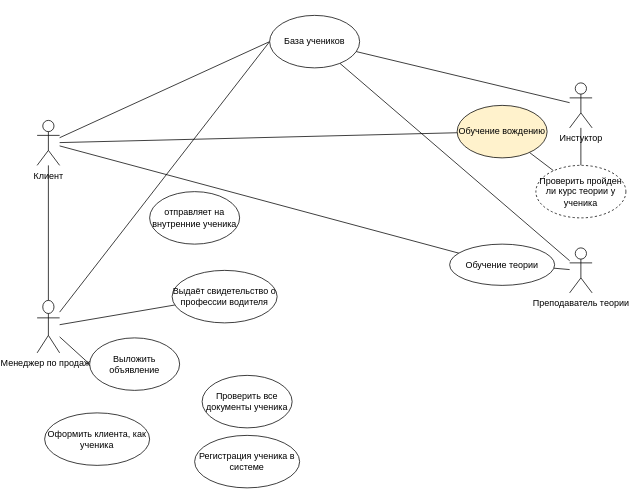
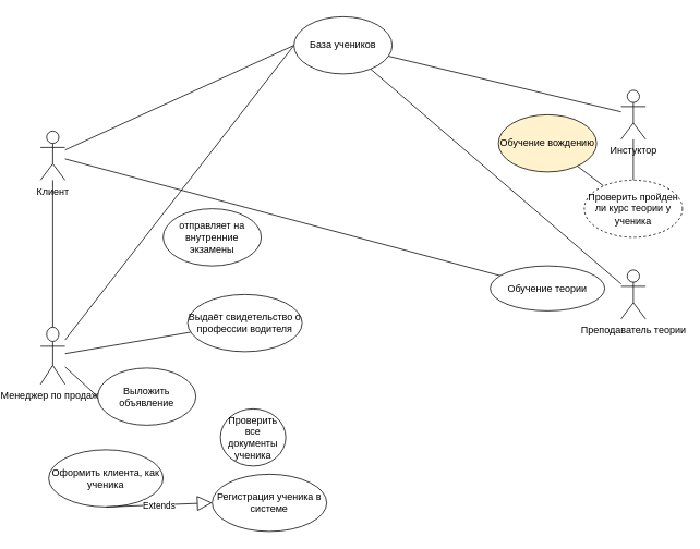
  <mxCell id="0" />
  <mxCell id="1" parent="0" />
  <mxCell id="2" value="Клиент" style="shape=umlActor;verticalLabelPosition=bottom;verticalAlign=top;html=1;outlineConnect=0;" parent="1" vertex="1"><mxGeometry x="20" y="160" width="30" height="60" as="geometry" /></mxCell>
  <mxCell id="3" value="" style="endArrow=none;html=1;rounded=0;exitX=0;exitY=0.5;exitDx=0;exitDy=0;" parent="1" source="7" target="2" edge="1"><mxGeometry width="50" height="50" relative="1" as="geometry"><mxPoint x="170" y="230" as="sourcePoint" /><mxPoint x="300" y="210" as="targetPoint" /></mxGeometry></mxCell>
  <mxCell id="4" value="Менеджер по продажм" style="shape=umlActor;verticalLabelPosition=bottom;verticalAlign=top;html=1;outlineConnect=0;" parent="1" vertex="1"><mxGeometry x="20" y="400" width="30" height="70" as="geometry" /></mxCell>
  <mxCell id="5" value="" style="endArrow=none;html=1;rounded=0;exitX=0;exitY=0.5;exitDx=0;exitDy=0;" parent="1" target="4" edge="1" source="8"><mxGeometry width="50" height="50" relative="1" as="geometry"><mxPoint x="170" y="360" as="sourcePoint" /><mxPoint x="380" y="210" as="targetPoint" /></mxGeometry></mxCell>
  <mxCell id="6" value="" style="endArrow=none;html=1;rounded=0;entryX=0;entryY=0.5;entryDx=0;entryDy=0;" parent="1" source="4" target="7" edge="1"><mxGeometry width="50" height="50" relative="1" as="geometry"><mxPoint x="330" y="260" as="sourcePoint" /><mxPoint x="170" y="230" as="targetPoint" /></mxGeometry></mxCell>
  <mxCell id="7" value="База учеников" style="ellipse;whiteSpace=wrap;html=1;" parent="1" vertex="1"><mxGeometry x="330" width="120" height="70" as="geometry" y="20" /></mxCell>
  <mxCell id="8" value="Выложить объявление" style="ellipse;whiteSpace=wrap;html=1;" parent="1" vertex="1"><mxGeometry x="90" y="450" width="120" height="70" as="geometry" /></mxCell>
  <mxCell id="9" value="Обучение теории" style="ellipse;whiteSpace=wrap;html=1;" parent="1" vertex="1"><mxGeometry x="570" y="325" width="140" height="55" as="geometry" /></mxCell>
  <mxCell id="10" value="Оформить клиента, как ученика" style="ellipse;whiteSpace=wrap;html=1;" parent="1" vertex="1"><mxGeometry x="30" y="550" width="140" height="70" as="geometry" /></mxCell>
  <mxCell id="11" value="Регистрация ученика в системе" style="ellipse;whiteSpace=wrap;html=1;" vertex="1" parent="1"><mxGeometry x="230" y="580" width="140" height="70" as="geometry" /></mxCell>
- <mxCell id="12" value="Проверить все документы ученика" style="ellipse;whiteSpace=wrap;html=1;" vertex="1" parent="1"><mxGeometry x="240" y="500" width="120" height="70" as="geometry" /></mxCell>
+ <mxCell id="12" value="Проверить все документы ученика" style="ellipse;whiteSpace=wrap;html=1;" vertex="1" parent="1"><mxGeometry x="240" y="500" width="80" height="70" as="geometry" /></mxCell>
+ <mxCell id="13" value="Extends" style="endArrow=block;endSize=16;endFill=0;html=1;rounded=0;exitX=0.5;exitY=1;exitDx=0;exitDy=0;entryX=0;entryY=0.5;entryDx=0;entryDy=0;" edge="1" parent="1" source="10" target="11"><mxGeometry width="160" relative="1" as="geometry"><mxPoint x="205" y="605" as="sourcePoint" /><mxPoint x="355" y="585" as="targetPoint" /></mxGeometry></mxCell>
  <mxCell id="14" value="" style="endArrow=none;html=1;rounded=0;" edge="1" parent="1" source="15" target="7"><mxGeometry width="50" height="50" relative="1" as="geometry"><mxPoint x="390" y="220" as="sourcePoint" /><mxPoint x="230" y="210" as="targetPoint" /></mxGeometry></mxCell>
  <mxCell id="15" value="Инстуктор" style="shape=umlActor;verticalLabelPosition=bottom;verticalAlign=top;html=1;outlineConnect=0;" vertex="1" parent="1"><mxGeometry x="730" y="110" width="30" height="60" as="geometry" /></mxCell>
  <mxCell id="16" value="Преподаватель теории&lt;div&gt;&lt;br&gt;&lt;/div&gt;" style="shape=umlActor;verticalLabelPosition=bottom;verticalAlign=top;html=1;outlineConnect=0;" vertex="1" parent="1"><mxGeometry x="730" y="330" width="30" height="60" as="geometry" /></mxCell>
  <mxCell id="17" value="" style="endArrow=none;html=1;rounded=0;" edge="1" parent="1" source="16" target="7"><mxGeometry width="50" height="50" relative="1" as="geometry"><mxPoint x="700" y="455" as="sourcePoint" /><mxPoint x="540" y="445" as="targetPoint" /></mxGeometry></mxCell>
  <mxCell id="18" value="" style="endArrow=none;html=1;rounded=0;" edge="1" parent="1" source="25" target="15"><mxGeometry width="50" height="50" relative="1" as="geometry"><mxPoint x="710" y="465" as="sourcePoint" /><mxPoint x="550" y="455" as="targetPoint" /></mxGeometry></mxCell>
- <mxCell id="19" value="" style="endArrow=none;html=1;rounded=0;" edge="1" parent="1" source="9" target="16"><mxGeometry width="50" height="50" relative="1" as="geometry"><mxPoint x="730" y="485" as="sourcePoint" /><mxPoint x="570" y="475" as="targetPoint" /></mxGeometry></mxCell>
  <mxCell id="20" value="" style="endArrow=none;html=1;rounded=0;" edge="1" parent="1" source="2" target="9"><mxGeometry width="50" height="50" relative="1" as="geometry"><mxPoint x="740" y="495" as="sourcePoint" /><mxPoint x="580" y="485" as="targetPoint" /></mxGeometry></mxCell>
  <mxCell id="21" value="" style="endArrow=none;html=1;rounded=0;" edge="1" parent="1" source="25" target="26"><mxGeometry width="50" height="50" relative="1" as="geometry"><mxPoint x="750" y="505" as="sourcePoint" /><mxPoint x="590" y="495" as="targetPoint" /></mxGeometry></mxCell>
- <mxCell id="22" value="" style="endArrow=none;html=1;rounded=0;" edge="1" parent="1" source="2" target="26"><mxGeometry width="50" height="50" relative="1" as="geometry"><mxPoint x="760" y="515" as="sourcePoint" /><mxPoint x="600" y="505" as="targetPoint" /></mxGeometry></mxCell>
  <mxCell id="23" value="" style="endArrow=none;html=1;rounded=0;" edge="1" parent="1" source="4" target="2"><mxGeometry width="50" height="50" relative="1" as="geometry"><mxPoint x="770" y="525" as="sourcePoint" /><mxPoint x="610" y="515" as="targetPoint" /></mxGeometry></mxCell>
  <mxCell id="24" value="" style="endArrow=none;html=1;rounded=0;" edge="1" parent="1" source="28" target="4"><mxGeometry width="50" height="50" relative="1" as="geometry"><mxPoint x="790" y="545" as="sourcePoint" /><mxPoint x="630" y="535" as="targetPoint" /></mxGeometry></mxCell>
  <mxCell id="25" value="Проверить пройден ли курс теории у ученика" style="ellipse;whiteSpace=wrap;html=1;dashed=1;" vertex="1" parent="1"><mxGeometry x="685" y="220" width="120" height="70" as="geometry" /></mxCell>
  <mxCell id="26" value="Обучение вождению" style="ellipse;whiteSpace=wrap;html=1;fillColor=#fff2cc;" vertex="1" parent="1"><mxGeometry x="580" y="140" width="120" height="70" as="geometry" /></mxCell>
- <mxCell id="27" value="отправляет на внутренние ученика" style="ellipse;whiteSpace=wrap;html=1;" vertex="1" parent="1"><mxGeometry x="170" y="255" width="120" height="70" as="geometry" /></mxCell>
+ <mxCell id="27" value="отправляет на внутренние экзамены" style="ellipse;whiteSpace=wrap;html=1;" vertex="1" parent="1"><mxGeometry x="170" y="255" width="120" height="70" as="geometry" /></mxCell>
  <mxCell id="28" value="Выдаёт свидетельство о профессии водителя" style="ellipse;whiteSpace=wrap;html=1;" vertex="1" parent="1"><mxGeometry x="200" y="360" width="140" height="70" as="geometry" /></mxCell>
